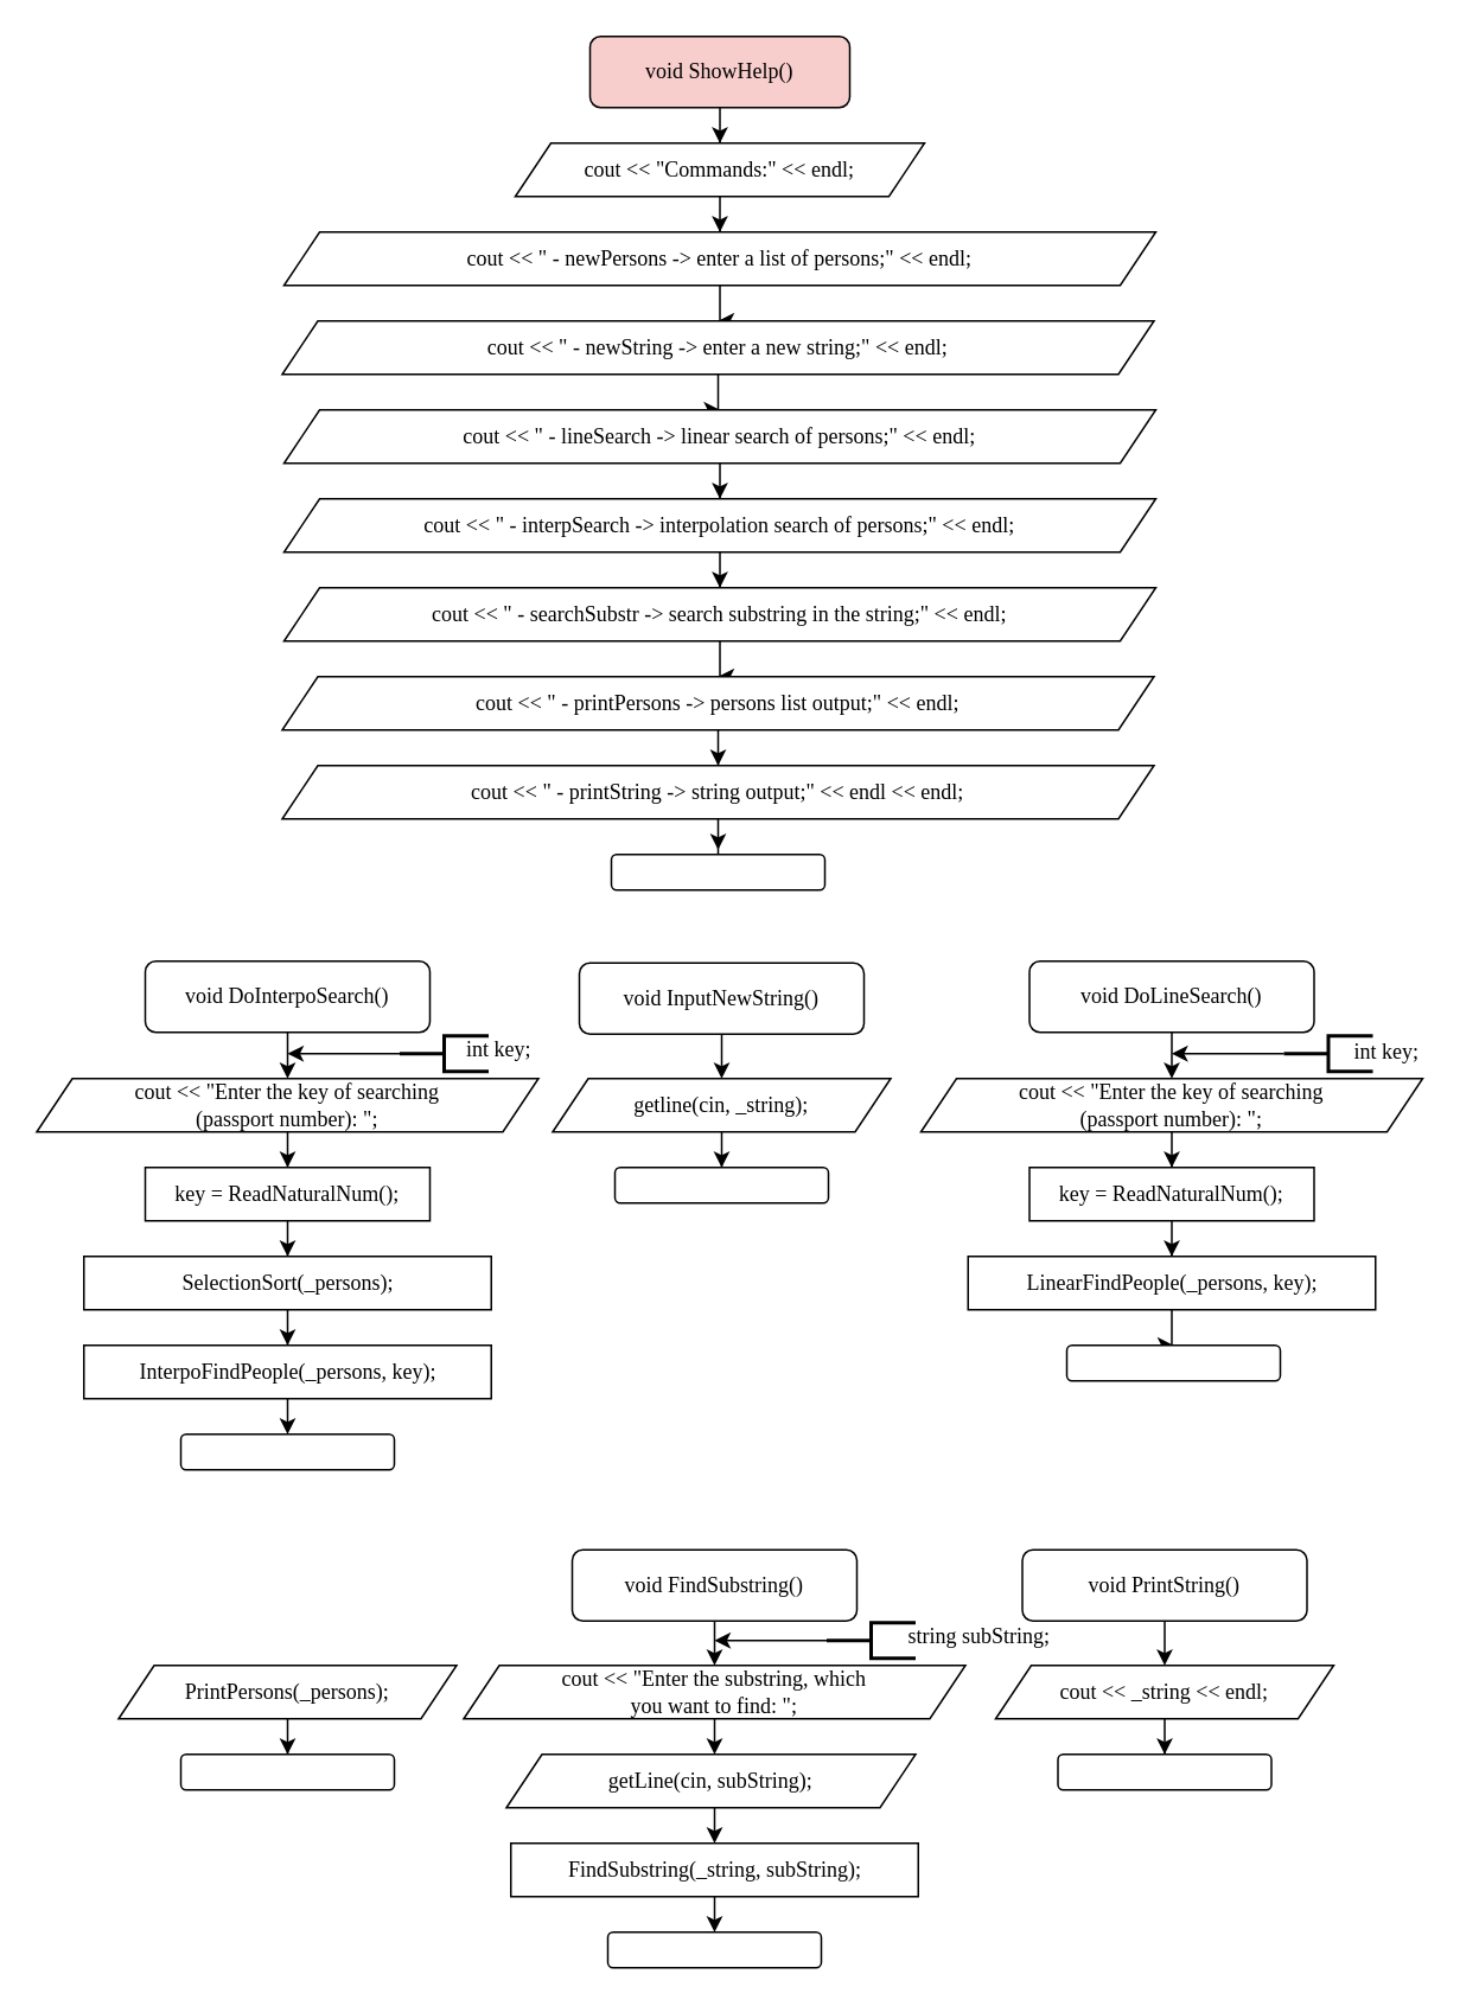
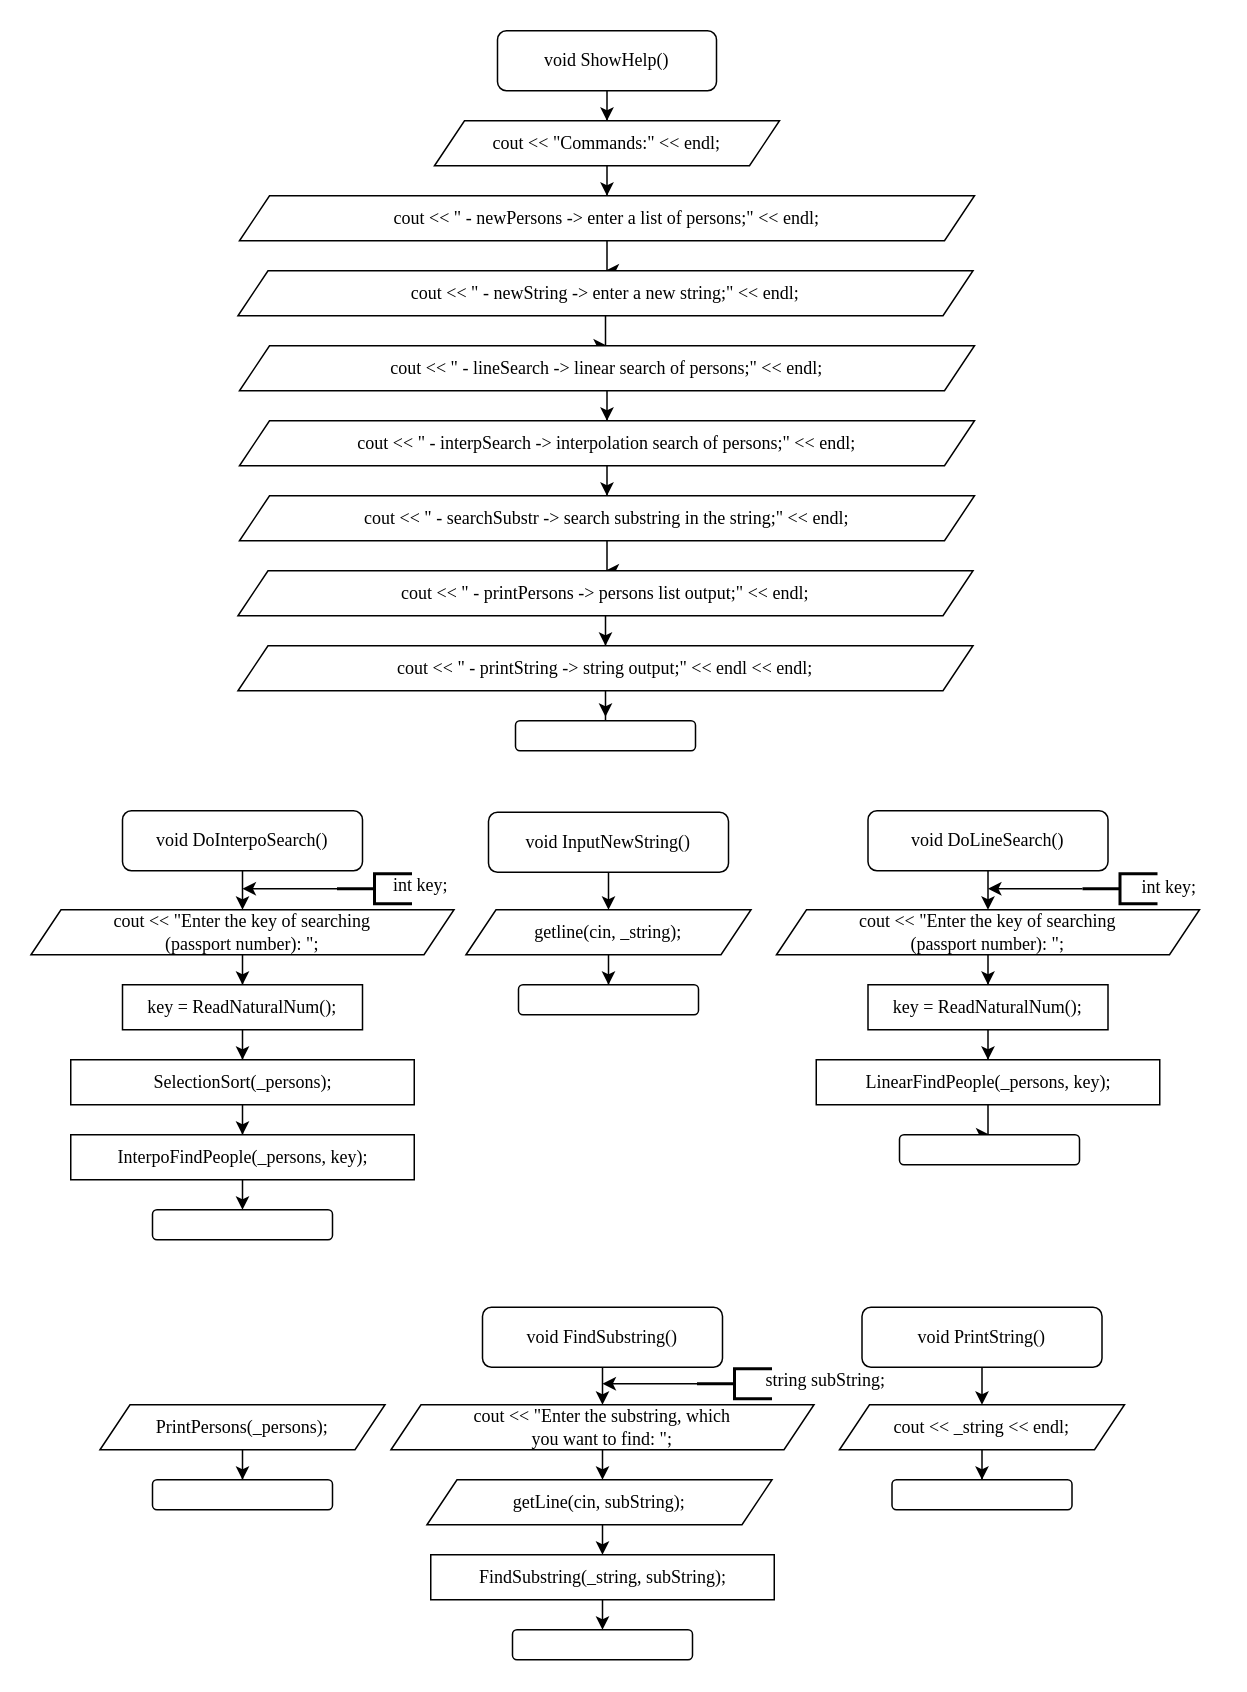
  <mxCell id="0" />
  <mxCell id="1" parent="0" />
  <mxCell id="2" style="edgeStyle=orthogonalEdgeStyle;rounded=0;orthogonalLoop=1;jettySize=auto;html=1;entryX=0.5;entryY=0;entryDx=0;entryDy=0;" edge="1" parent="1" source="3" target="5"><mxGeometry relative="1" as="geometry" /></mxCell>
- <mxCell id="3" value="void ShowHelp()" style="rounded=1;whiteSpace=wrap;html=1;fontFamily=Consolas;fillColor=#f8cecc;" vertex="1" parent="1"><mxGeometry x="331" y="20" width="146" height="40" as="geometry" /></mxCell>
+ <mxCell id="3" value="void ShowHelp()" style="rounded=1;whiteSpace=wrap;html=1;fontFamily=Consolas;" vertex="1" parent="1"><mxGeometry x="331" y="20" width="146" height="40" as="geometry" /></mxCell>
  <mxCell id="4" style="edgeStyle=orthogonalEdgeStyle;rounded=0;orthogonalLoop=1;jettySize=auto;html=1;entryX=0.5;entryY=0;entryDx=0;entryDy=0;" edge="1" parent="1" source="5" target="7"><mxGeometry relative="1" as="geometry" /></mxCell>
  <mxCell id="5" value="cout &amp;lt;&amp;lt; &quot;Commands:&quot; &amp;lt;&amp;lt; endl;" style="shape=parallelogram;perimeter=parallelogramPerimeter;whiteSpace=wrap;html=1;fixedSize=1;fontFamily=Consolas;" vertex="1" parent="1"><mxGeometry x="289" y="80" width="230" height="30" as="geometry" /></mxCell>
  <mxCell id="6" style="edgeStyle=orthogonalEdgeStyle;rounded=0;orthogonalLoop=1;jettySize=auto;html=1;entryX=0.5;entryY=0;entryDx=0;entryDy=0;" edge="1" parent="1" source="7" target="9"><mxGeometry relative="1" as="geometry" /></mxCell>
  <mxCell id="7" value="cout &amp;lt;&amp;lt; &quot; - newPersons -&amp;gt; enter a list of persons;&quot; &amp;lt;&amp;lt; endl;" style="shape=parallelogram;perimeter=parallelogramPerimeter;whiteSpace=wrap;html=1;fixedSize=1;fontFamily=Consolas;" vertex="1" parent="1"><mxGeometry x="159" y="130" width="490" height="30" as="geometry" /></mxCell>
  <mxCell id="8" style="edgeStyle=orthogonalEdgeStyle;rounded=0;orthogonalLoop=1;jettySize=auto;html=1;entryX=0.5;entryY=0;entryDx=0;entryDy=0;" edge="1" parent="1" source="9" target="11"><mxGeometry relative="1" as="geometry" /></mxCell>
  <mxCell id="9" value="cout &amp;lt;&amp;lt; &quot; - newString -&amp;gt; enter a new string;&quot; &amp;lt;&amp;lt; endl;" style="shape=parallelogram;perimeter=parallelogramPerimeter;whiteSpace=wrap;html=1;fixedSize=1;fontFamily=Consolas;" vertex="1" parent="1"><mxGeometry x="158" y="180" width="490" height="30" as="geometry" /></mxCell>
  <mxCell id="10" style="edgeStyle=orthogonalEdgeStyle;rounded=0;orthogonalLoop=1;jettySize=auto;html=1;entryX=0.5;entryY=0;entryDx=0;entryDy=0;" edge="1" parent="1" source="11" target="13"><mxGeometry relative="1" as="geometry" /></mxCell>
  <mxCell id="11" value="cout &amp;lt;&amp;lt; &quot; - lineSearch -&amp;gt; linear search of persons;&quot; &amp;lt;&amp;lt; endl;" style="shape=parallelogram;perimeter=parallelogramPerimeter;whiteSpace=wrap;html=1;fixedSize=1;fontFamily=Consolas;" vertex="1" parent="1"><mxGeometry x="159" y="230" width="490" height="30" as="geometry" /></mxCell>
  <mxCell id="12" style="edgeStyle=orthogonalEdgeStyle;rounded=0;orthogonalLoop=1;jettySize=auto;html=1;entryX=0.5;entryY=0;entryDx=0;entryDy=0;" edge="1" parent="1" source="13" target="15"><mxGeometry relative="1" as="geometry" /></mxCell>
  <mxCell id="13" value="cout &amp;lt;&amp;lt; &quot; - interpSearch -&amp;gt; interpolation search of persons;&quot; &amp;lt;&amp;lt; endl;" style="shape=parallelogram;perimeter=parallelogramPerimeter;whiteSpace=wrap;html=1;fixedSize=1;fontFamily=Consolas;" vertex="1" parent="1"><mxGeometry x="159" y="280" width="490" height="30" as="geometry" /></mxCell>
  <mxCell id="14" style="edgeStyle=orthogonalEdgeStyle;rounded=0;orthogonalLoop=1;jettySize=auto;html=1;entryX=0.5;entryY=0;entryDx=0;entryDy=0;" edge="1" parent="1" source="15" target="17"><mxGeometry relative="1" as="geometry" /></mxCell>
  <mxCell id="15" value="cout &amp;lt;&amp;lt; &quot; - searchSubstr -&amp;gt; search substring in the string;&quot; &amp;lt;&amp;lt; endl;" style="shape=parallelogram;perimeter=parallelogramPerimeter;whiteSpace=wrap;html=1;fixedSize=1;fontFamily=Consolas;" vertex="1" parent="1"><mxGeometry x="159" y="330" width="490" height="30" as="geometry" /></mxCell>
  <mxCell id="16" style="edgeStyle=orthogonalEdgeStyle;rounded=0;orthogonalLoop=1;jettySize=auto;html=1;entryX=0.5;entryY=0;entryDx=0;entryDy=0;" edge="1" parent="1" source="17" target="19"><mxGeometry relative="1" as="geometry" /></mxCell>
  <mxCell id="17" value="cout &amp;lt;&amp;lt; &quot; - printPersons -&amp;gt; persons list output;&quot; &amp;lt;&amp;lt; endl;" style="shape=parallelogram;perimeter=parallelogramPerimeter;whiteSpace=wrap;html=1;fixedSize=1;fontFamily=Consolas;" vertex="1" parent="1"><mxGeometry x="158" y="380" width="490" height="30" as="geometry" /></mxCell>
  <mxCell id="18" style="edgeStyle=orthogonalEdgeStyle;rounded=0;orthogonalLoop=1;jettySize=auto;html=1;entryX=0.5;entryY=-0.133;entryDx=0;entryDy=0;entryPerimeter=0;" edge="1" parent="1" source="19" target="20"><mxGeometry relative="1" as="geometry" /></mxCell>
  <mxCell id="19" value="cout &amp;lt;&amp;lt; &quot; - printString -&amp;gt; string output;&quot; &amp;lt;&amp;lt; endl &amp;lt;&amp;lt; endl;" style="shape=parallelogram;perimeter=parallelogramPerimeter;whiteSpace=wrap;html=1;fixedSize=1;fontFamily=Consolas;" vertex="1" parent="1"><mxGeometry x="158" y="430" width="490" height="30" as="geometry" /></mxCell>
  <mxCell id="20" value="" style="rounded=1;whiteSpace=wrap;html=1;" vertex="1" parent="1"><mxGeometry x="343" y="480" width="120" height="20" as="geometry" /></mxCell>
  <mxCell id="21" style="edgeStyle=orthogonalEdgeStyle;rounded=0;orthogonalLoop=1;jettySize=auto;html=1;entryX=0.5;entryY=0;entryDx=0;entryDy=0;" edge="1" parent="1" source="22" target="24"><mxGeometry relative="1" as="geometry" /></mxCell>
  <mxCell id="22" value="void InputNewString()" style="rounded=1;whiteSpace=wrap;html=1;fontFamily=Consolas;" vertex="1" parent="1"><mxGeometry x="325" y="541" width="160" height="40" as="geometry" /></mxCell>
  <mxCell id="23" style="edgeStyle=orthogonalEdgeStyle;rounded=0;orthogonalLoop=1;jettySize=auto;html=1;entryX=0.5;entryY=0;entryDx=0;entryDy=0;" edge="1" parent="1" source="24" target="25"><mxGeometry relative="1" as="geometry" /></mxCell>
  <mxCell id="24" value="getline(cin, _string);" style="shape=parallelogram;perimeter=parallelogramPerimeter;whiteSpace=wrap;html=1;fixedSize=1;fontFamily=Consolas;" vertex="1" parent="1"><mxGeometry x="310" y="606" width="190" height="30" as="geometry" /></mxCell>
  <mxCell id="25" value="" style="rounded=1;whiteSpace=wrap;html=1;" vertex="1" parent="1"><mxGeometry x="345" y="656" width="120" height="20" as="geometry" /></mxCell>
  <mxCell id="26" style="edgeStyle=orthogonalEdgeStyle;rounded=0;orthogonalLoop=1;jettySize=auto;html=1;entryX=0.5;entryY=0;entryDx=0;entryDy=0;" edge="1" parent="1" source="27" target="29"><mxGeometry relative="1" as="geometry" /></mxCell>
  <mxCell id="27" value="void DoLineSearch()" style="rounded=1;whiteSpace=wrap;html=1;fontFamily=Consolas;" vertex="1" parent="1"><mxGeometry x="578" y="540" width="160" height="40" as="geometry" /></mxCell>
  <mxCell id="28" style="edgeStyle=orthogonalEdgeStyle;rounded=0;orthogonalLoop=1;jettySize=auto;html=1;entryX=0.5;entryY=0;entryDx=0;entryDy=0;" edge="1" parent="1" source="29" target="31"><mxGeometry relative="1" as="geometry" /></mxCell>
  <mxCell id="29" value="cout &amp;lt;&amp;lt; &quot;Enter the key of searching &lt;br&gt;(passport number): &quot;;" style="shape=parallelogram;perimeter=parallelogramPerimeter;whiteSpace=wrap;html=1;fixedSize=1;fontFamily=Consolas;" vertex="1" parent="1"><mxGeometry x="517" y="606" width="282" height="30" as="geometry" /></mxCell>
  <mxCell id="30" style="edgeStyle=orthogonalEdgeStyle;rounded=0;orthogonalLoop=1;jettySize=auto;html=1;entryX=0.5;entryY=0;entryDx=0;entryDy=0;" edge="1" parent="1" source="31" target="33"><mxGeometry relative="1" as="geometry" /></mxCell>
  <mxCell id="31" value="key = ReadNaturalNum();" style="rounded=0;whiteSpace=wrap;html=1;fontFamily=Consolas;align=center;" vertex="1" parent="1"><mxGeometry x="578" y="656" width="160" height="30" as="geometry" /></mxCell>
  <mxCell id="32" style="edgeStyle=orthogonalEdgeStyle;rounded=0;orthogonalLoop=1;jettySize=auto;html=1;entryX=0.5;entryY=0;entryDx=0;entryDy=0;" edge="1" parent="1" source="33" target="34"><mxGeometry relative="1" as="geometry" /></mxCell>
  <mxCell id="33" value="LinearFindPeople(_persons, key);" style="rounded=0;whiteSpace=wrap;html=1;fontFamily=Consolas;align=center;" vertex="1" parent="1"><mxGeometry x="543.5" y="706" width="229" height="30" as="geometry" /></mxCell>
  <mxCell id="34" value="" style="rounded=1;whiteSpace=wrap;html=1;" vertex="1" parent="1"><mxGeometry x="599" y="756" width="120" height="20" as="geometry" /></mxCell>
  <mxCell id="35" style="edgeStyle=orthogonalEdgeStyle;rounded=0;orthogonalLoop=1;jettySize=auto;html=1;fontFamily=Consolas;" edge="1" parent="1" source="36"><mxGeometry relative="1" as="geometry"><mxPoint x="658" y="592" as="targetPoint" /></mxGeometry></mxCell>
  <mxCell id="36" value="" style="strokeWidth=2;html=1;shape=mxgraph.flowchart.annotation_2;align=left;labelPosition=right;pointerEvents=1;" vertex="1" parent="1"><mxGeometry x="721" y="582" width="50" height="20" as="geometry" /></mxCell>
  <mxCell id="37" value="int key;" style="text;html=1;strokeColor=none;fillColor=none;align=center;verticalAlign=middle;whiteSpace=wrap;rounded=0;fontFamily=Consolas;" vertex="1" parent="1"><mxGeometry x="749" y="581" width="60" height="20" as="geometry" /></mxCell>
  <mxCell id="38" style="edgeStyle=orthogonalEdgeStyle;rounded=0;orthogonalLoop=1;jettySize=auto;html=1;entryX=0.5;entryY=0;entryDx=0;entryDy=0;" edge="1" parent="1" source="39" target="41"><mxGeometry relative="1" as="geometry" /></mxCell>
  <mxCell id="39" value="void DoInterpoSearch()" style="rounded=1;whiteSpace=wrap;html=1;fontFamily=Consolas;" vertex="1" parent="1"><mxGeometry x="81" y="540" width="160" height="40" as="geometry" /></mxCell>
  <mxCell id="40" style="edgeStyle=orthogonalEdgeStyle;rounded=0;orthogonalLoop=1;jettySize=auto;html=1;entryX=0.5;entryY=0;entryDx=0;entryDy=0;" edge="1" parent="1" source="41" target="43"><mxGeometry relative="1" as="geometry" /></mxCell>
  <mxCell id="41" value="cout &amp;lt;&amp;lt; &quot;Enter the key of searching &lt;br&gt;(passport number): &quot;;" style="shape=parallelogram;perimeter=parallelogramPerimeter;whiteSpace=wrap;html=1;fixedSize=1;fontFamily=Consolas;" vertex="1" parent="1"><mxGeometry x="20" y="606" width="282" height="30" as="geometry" /></mxCell>
  <mxCell id="42" style="edgeStyle=orthogonalEdgeStyle;rounded=0;orthogonalLoop=1;jettySize=auto;html=1;entryX=0.5;entryY=0;entryDx=0;entryDy=0;" edge="1" parent="1" source="43" target="45"><mxGeometry relative="1" as="geometry" /></mxCell>
  <mxCell id="43" value="key = ReadNaturalNum();" style="rounded=0;whiteSpace=wrap;html=1;fontFamily=Consolas;align=center;" vertex="1" parent="1"><mxGeometry x="81" y="656" width="160" height="30" as="geometry" /></mxCell>
  <mxCell id="44" style="edgeStyle=orthogonalEdgeStyle;rounded=0;orthogonalLoop=1;jettySize=auto;html=1;entryX=0.5;entryY=0;entryDx=0;entryDy=0;fontFamily=Consolas;" edge="1" parent="1" source="45" target="49"><mxGeometry relative="1" as="geometry" /></mxCell>
  <mxCell id="45" value="SelectionSort(_persons);" style="rounded=0;whiteSpace=wrap;html=1;fontFamily=Consolas;align=center;" vertex="1" parent="1"><mxGeometry x="46.5" y="706" width="229" height="30" as="geometry" /></mxCell>
  <mxCell id="46" style="edgeStyle=orthogonalEdgeStyle;rounded=0;orthogonalLoop=1;jettySize=auto;html=1;fontFamily=Consolas;" edge="1" parent="1" source="47"><mxGeometry relative="1" as="geometry"><mxPoint x="161" y="592" as="targetPoint" /></mxGeometry></mxCell>
  <mxCell id="47" value="" style="strokeWidth=2;html=1;shape=mxgraph.flowchart.annotation_2;align=left;labelPosition=right;pointerEvents=1;" vertex="1" parent="1"><mxGeometry x="224" y="582" width="50" height="20" as="geometry" /></mxCell>
  <mxCell id="48" value="int key;" style="text;html=1;strokeColor=none;fillColor=none;align=center;verticalAlign=middle;whiteSpace=wrap;rounded=0;fontFamily=Consolas;" vertex="1" parent="1"><mxGeometry x="250" y="580" width="60" height="20" as="geometry" /></mxCell>
  <mxCell id="49" value="InterpoFindPeople(_persons, key);" style="rounded=0;whiteSpace=wrap;html=1;fontFamily=Consolas;align=center;" vertex="1" parent="1"><mxGeometry x="46.5" y="756" width="229" height="30" as="geometry" /></mxCell>
  <mxCell id="50" style="edgeStyle=orthogonalEdgeStyle;rounded=0;orthogonalLoop=1;jettySize=auto;html=1;entryX=0.5;entryY=0;entryDx=0;entryDy=0;" edge="1" parent="1" target="51"><mxGeometry relative="1" as="geometry"><mxPoint x="161" y="786" as="sourcePoint" /></mxGeometry></mxCell>
  <mxCell id="51" value="" style="rounded=1;whiteSpace=wrap;html=1;" vertex="1" parent="1"><mxGeometry x="101" y="806" width="120" height="20" as="geometry" /></mxCell>
  <mxCell id="52" style="edgeStyle=orthogonalEdgeStyle;rounded=0;orthogonalLoop=1;jettySize=auto;html=1;entryX=0.5;entryY=0;entryDx=0;entryDy=0;" edge="1" parent="1" source="53"><mxGeometry relative="1" as="geometry"><mxPoint x="401" y="936" as="targetPoint" /></mxGeometry></mxCell>
  <mxCell id="53" value="void FindSubstring()" style="rounded=1;whiteSpace=wrap;html=1;fontFamily=Consolas;" vertex="1" parent="1"><mxGeometry x="321" y="871" width="160" height="40" as="geometry" /></mxCell>
  <mxCell id="54" value="cout &amp;lt;&amp;lt; &quot;Enter the substring, which &lt;br&gt;you want to find: &quot;;" style="shape=parallelogram;perimeter=parallelogramPerimeter;whiteSpace=wrap;html=1;fixedSize=1;fontFamily=Consolas;" vertex="1" parent="1"><mxGeometry x="260" y="936" width="282" height="30" as="geometry" /></mxCell>
  <mxCell id="55" style="edgeStyle=orthogonalEdgeStyle;rounded=0;orthogonalLoop=1;jettySize=auto;html=1;entryX=0.5;entryY=0;entryDx=0;entryDy=0;" edge="1" parent="1"><mxGeometry relative="1" as="geometry"><mxPoint x="401" y="966" as="sourcePoint" /><mxPoint x="401" y="986" as="targetPoint" /></mxGeometry></mxCell>
  <mxCell id="56" style="edgeStyle=orthogonalEdgeStyle;rounded=0;orthogonalLoop=1;jettySize=auto;html=1;entryX=0.5;entryY=0;entryDx=0;entryDy=0;fontFamily=Consolas;" edge="1" parent="1" target="60"><mxGeometry relative="1" as="geometry"><mxPoint x="401" y="1016" as="sourcePoint" /></mxGeometry></mxCell>
  <mxCell id="57" style="edgeStyle=orthogonalEdgeStyle;rounded=0;orthogonalLoop=1;jettySize=auto;html=1;fontFamily=Consolas;" edge="1" parent="1" source="58"><mxGeometry relative="1" as="geometry"><mxPoint x="401" y="922" as="targetPoint" /></mxGeometry></mxCell>
  <mxCell id="58" value="" style="strokeWidth=2;html=1;shape=mxgraph.flowchart.annotation_2;align=left;labelPosition=right;pointerEvents=1;" vertex="1" parent="1"><mxGeometry x="464" y="912" width="50" height="20" as="geometry" /></mxCell>
  <mxCell id="59" value="string subString;" style="text;html=1;strokeColor=none;fillColor=none;align=center;verticalAlign=middle;whiteSpace=wrap;rounded=0;fontFamily=Consolas;" vertex="1" parent="1"><mxGeometry x="490" y="910" width="120" height="20" as="geometry" /></mxCell>
  <mxCell id="60" value="FindSubstring(_string, subString);" style="rounded=0;whiteSpace=wrap;html=1;fontFamily=Consolas;align=center;" vertex="1" parent="1"><mxGeometry x="286.5" y="1036" width="229" height="30" as="geometry" /></mxCell>
  <mxCell id="61" style="edgeStyle=orthogonalEdgeStyle;rounded=0;orthogonalLoop=1;jettySize=auto;html=1;entryX=0.5;entryY=0;entryDx=0;entryDy=0;" edge="1" parent="1" target="62"><mxGeometry relative="1" as="geometry"><mxPoint x="401" y="1066" as="sourcePoint" /></mxGeometry></mxCell>
  <mxCell id="62" value="" style="rounded=1;whiteSpace=wrap;html=1;" vertex="1" parent="1"><mxGeometry x="341" y="1086" width="120" height="20" as="geometry" /></mxCell>
  <mxCell id="63" value="getLine(cin, subString);" style="shape=parallelogram;perimeter=parallelogramPerimeter;whiteSpace=wrap;html=1;fixedSize=1;fontFamily=Consolas;" vertex="1" parent="1"><mxGeometry x="284" y="986" width="230" height="30" as="geometry" /></mxCell>
  <mxCell id="64" style="edgeStyle=orthogonalEdgeStyle;rounded=0;orthogonalLoop=1;jettySize=auto;html=1;entryX=0.5;entryY=0;entryDx=0;entryDy=0;" edge="1" parent="1" source="65" target="66"><mxGeometry relative="1" as="geometry" /></mxCell>
  <mxCell id="65" value="PrintPersons(_persons);" style="shape=parallelogram;perimeter=parallelogramPerimeter;whiteSpace=wrap;html=1;fixedSize=1;fontFamily=Consolas;" vertex="1" parent="1"><mxGeometry x="66" y="936" width="190" height="30" as="geometry" /></mxCell>
  <mxCell id="66" value="" style="rounded=1;whiteSpace=wrap;html=1;" vertex="1" parent="1"><mxGeometry x="101" y="986" width="120" height="20" as="geometry" /></mxCell>
  <mxCell id="67" style="edgeStyle=orthogonalEdgeStyle;rounded=0;orthogonalLoop=1;jettySize=auto;html=1;entryX=0.5;entryY=0;entryDx=0;entryDy=0;" edge="1" parent="1" source="68" target="70"><mxGeometry relative="1" as="geometry" /></mxCell>
  <mxCell id="68" value="void PrintString()" style="rounded=1;whiteSpace=wrap;html=1;fontFamily=Consolas;" vertex="1" parent="1"><mxGeometry x="574" y="871" width="160" height="40" as="geometry" /></mxCell>
  <mxCell id="69" style="edgeStyle=orthogonalEdgeStyle;rounded=0;orthogonalLoop=1;jettySize=auto;html=1;entryX=0.5;entryY=0;entryDx=0;entryDy=0;" edge="1" parent="1" source="70" target="71"><mxGeometry relative="1" as="geometry" /></mxCell>
  <mxCell id="70" value="cout &amp;lt;&amp;lt; _string &amp;lt;&amp;lt; endl;" style="shape=parallelogram;perimeter=parallelogramPerimeter;whiteSpace=wrap;html=1;fixedSize=1;fontFamily=Consolas;" vertex="1" parent="1"><mxGeometry x="559" y="936" width="190" height="30" as="geometry" /></mxCell>
  <mxCell id="71" value="" style="rounded=1;whiteSpace=wrap;html=1;" vertex="1" parent="1"><mxGeometry x="594" y="986" width="120" height="20" as="geometry" /></mxCell>
